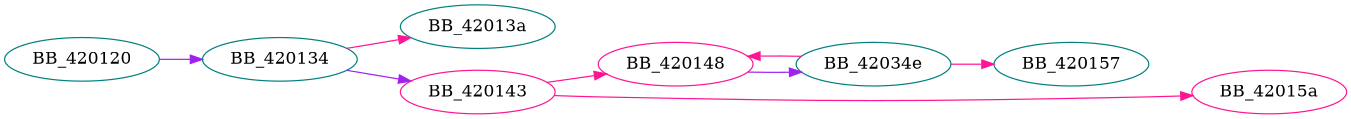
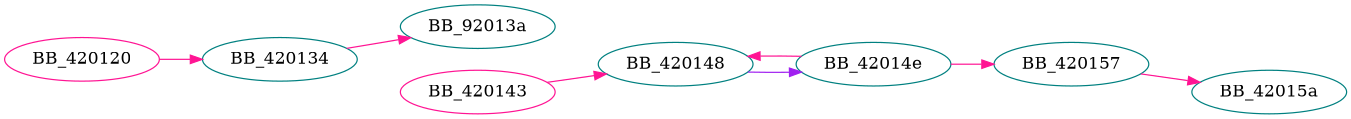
  digraph {
    rankdir=LR
    node [color=teal]
    edge [color=deeppink]
-   BB_420120
+   BB_420120 [color=deeppink]
    BB_420134
-   BB_42013a
+   BB_42013a [label=BB_92013a]
    BB_420143 [color=deeppink]
-   BB_420148 [color=deeppink]
-   BB_42014e [label=BB_42034e]
+   BB_420148
+   BB_42014e
    BB_420157
-   BB_42015a [color=deeppink]
-   BB_420120 -> BB_420134 [color=purple]
+   BB_42015a
+   BB_420120 -> BB_420134
    BB_420134 -> BB_42013a
-   BB_420134 -> BB_420143 [color=purple]
    BB_420143 -> BB_420148
    BB_420148 -> BB_42014e [color=purple]
    BB_42014e -> BB_420148
    BB_42014e -> BB_420157
-   BB_420143 -> BB_42015a
+   BB_420157 -> BB_42015a
  }
